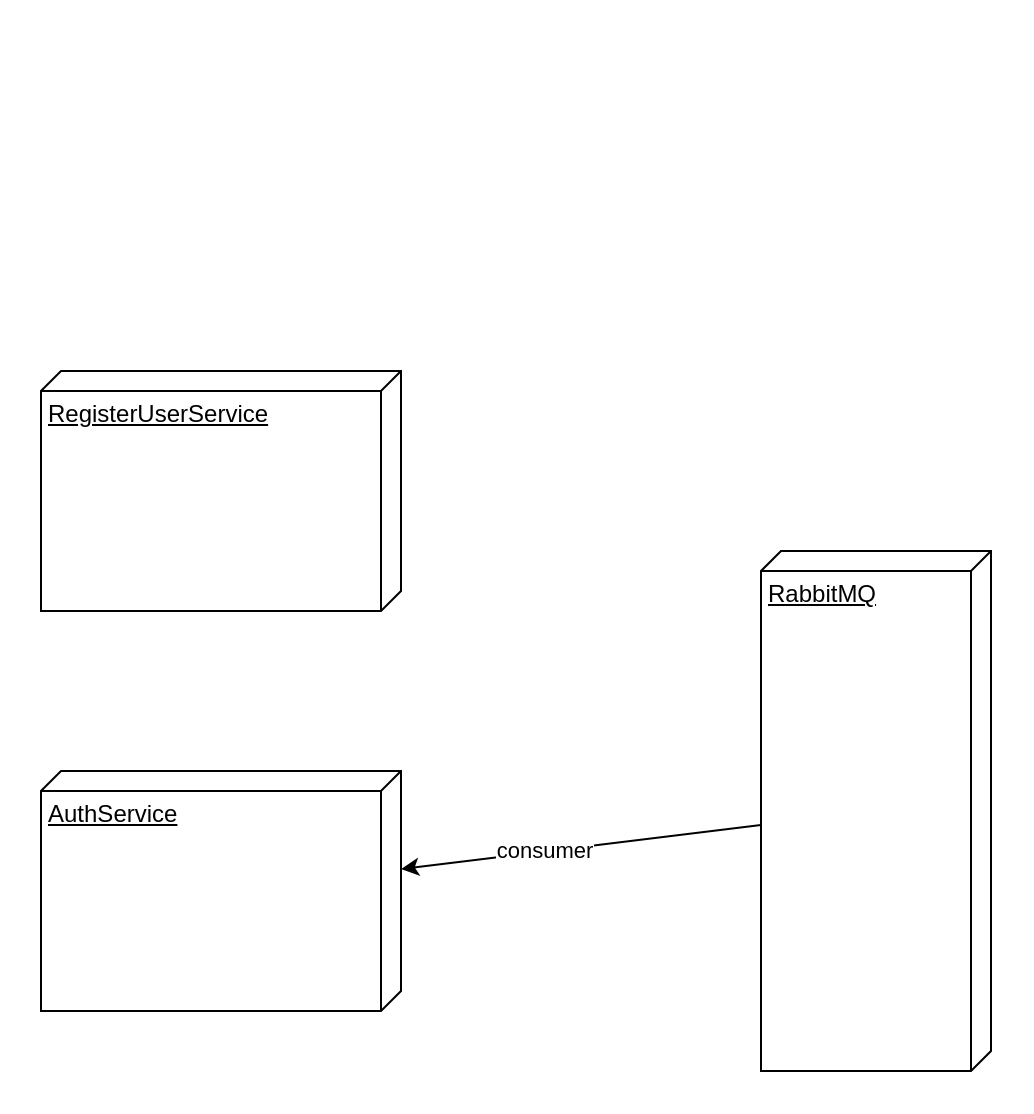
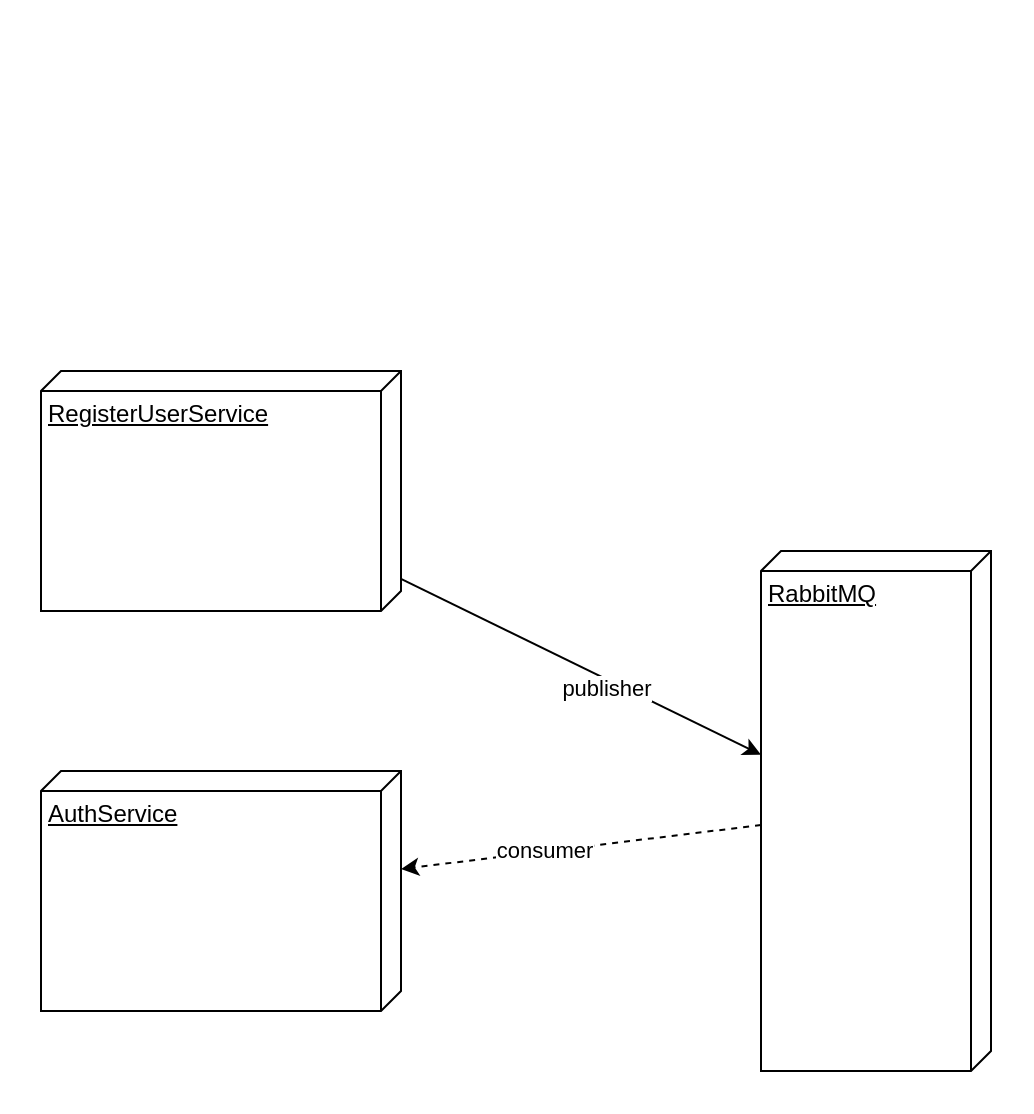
  <mxCell id="0" />
  <mxCell id="1" parent="0" />
+ <mxCell id="2" style="edgeStyle=none;html=1;" parent="1" source="5" target="10" edge="1"><mxGeometry relative="1" as="geometry" /></mxCell>
+ <mxCell id="3" value="publisher" style="edgeLabel;html=1;align=center;verticalAlign=middle;resizable=0;points=[];" parent="2" vertex="1" connectable="0"><mxGeometry x="0.151" y="-3" relative="1" as="geometry"><mxPoint y="1" as="offset" /></mxGeometry></mxCell>
  <mxCell id="4" value="AuthService" style="verticalAlign=top;align=left;spacingTop=8;spacingLeft=2;spacingRight=12;shape=cube;size=10;direction=south;fontStyle=4;html=1;" parent="1" vertex="1"><mxGeometry x="20" y="385" width="180" height="120" as="geometry" /></mxCell>
  <mxCell id="5" value="RegisterUserService" style="verticalAlign=top;align=left;spacingTop=8;spacingLeft=2;spacingRight=12;shape=cube;size=10;direction=south;fontStyle=4;html=1;" parent="1" vertex="1"><mxGeometry x="20" y="185" width="180" height="120" as="geometry" /></mxCell>
  <mxCell id="6" style="edgeStyle=none;html=1;entryX=1;entryY=0.5;entryDx=0;entryDy=0;" parent="1" edge="1"><mxGeometry relative="1" as="geometry"><mxPoint x="480" y="20" as="targetPoint" /></mxGeometry></mxCell>
  <mxCell id="7" style="edgeStyle=none;html=1;" parent="1" edge="1"><mxGeometry relative="1" as="geometry"><mxPoint x="476.538" y="235" as="targetPoint" /></mxGeometry></mxCell>
- <mxCell id="8" style="edgeStyle=none;html=1;" parent="1" source="10" target="4" edge="1"><mxGeometry relative="1" as="geometry" /></mxCell>
+ <mxCell id="8" style="edgeStyle=none;html=1;dashed=1;" parent="1" source="10" target="4" edge="1"><mxGeometry relative="1" as="geometry" /></mxCell>
  <mxCell id="9" value="consumer" style="edgeLabel;html=1;align=center;verticalAlign=middle;resizable=0;points=[];" parent="8" vertex="1" connectable="0"><mxGeometry x="0.206" y="-1" relative="1" as="geometry"><mxPoint as="offset" /></mxGeometry></mxCell>
  <mxCell id="10" value="RabbitMQ" style="verticalAlign=top;align=left;spacingTop=8;spacingLeft=2;spacingRight=12;shape=cube;size=10;direction=south;fontStyle=4;html=1;" parent="1" vertex="1"><mxGeometry x="380" y="275" width="115" height="260" as="geometry" /></mxCell>
